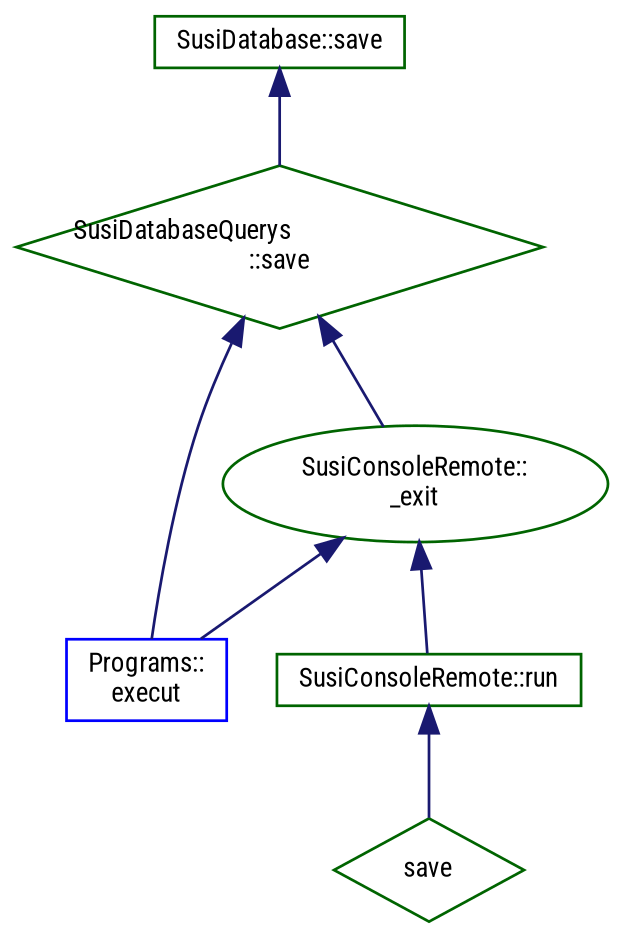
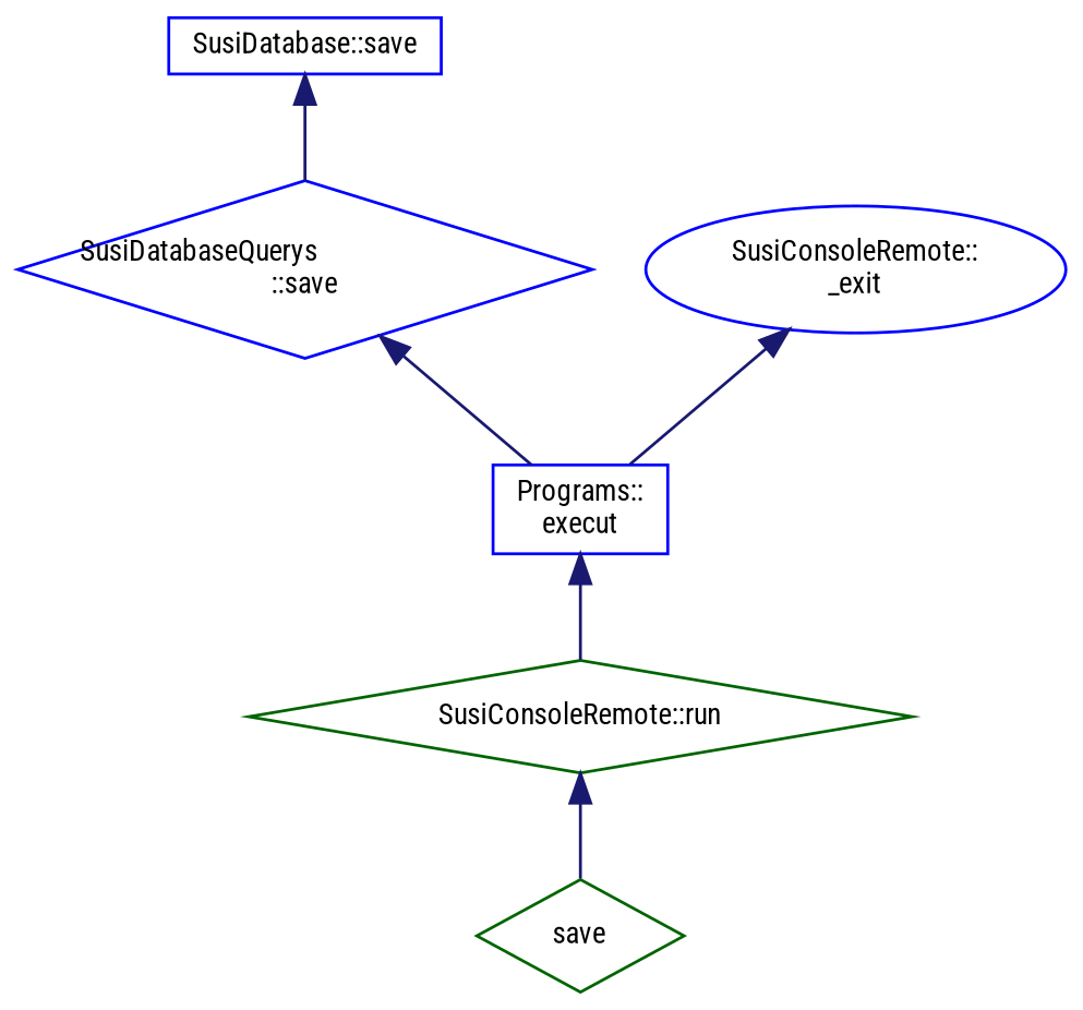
  digraph {
    fontname="Roboto Condensed"
    rankdir=TB
    node [color=blue fillcolor=white fontname="Roboto Condensed" fontsize=10 shape=box style=filled]
    edge [color=midnightblue dir=back fontname="Roboto Condensed" fontsize=10 labelfontname=Helvetica labelfontsize=10 style=solid]
-   n1 [color=darkgreen height=0.2 label="SusiDatabase::save" width=0.4]
-   n2 [color=darkgreen height=0.2 label="SusiDatabaseQuerys\l::save" shape=diamond width=0.4]
-   n3 [color=darkgreen height=0.2 label="SusiConsoleRemote::\l_exit" shape=ellipse width=0.4]
+   n1 [height=0.2 label="SusiDatabase::save" width=0.4]
+   n2 [height=0.2 label="SusiDatabaseQuerys\l::save" shape=diamond width=0.4]
+   n3 [height=0.2 label="SusiConsoleRemote::\l_exit" shape=ellipse width=0.4]
    n4 [height=0.2 label="Programs::\lexecut" width=0.4]
-   n5 [color=darkgreen height=0.2 label="SusiConsoleRemote::run" width=0.4]
+   n5 [color=darkgreen height=0.2 label="SusiConsoleRemote::run" shape=diamond width=0.4]
    n6 [color=darkgreen height=0.2 label=save shape=diamond width=0.4]
    n1 -> n2
-   n2 -> n3
    n2 -> n4
    n3 -> n4
-   n3 -> n5
+   n4 -> n5
    n5 -> n6
  }
